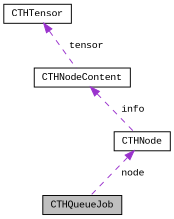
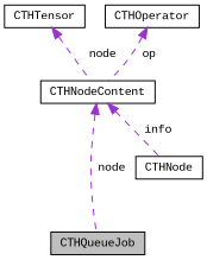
  digraph {
    fontname="Liberation Mono"
    node [color=black fillcolor=white fontname="Liberation Mono" fontsize=10 shape=record style=filled]
    edge [color=darkorchid3 dir=back fontname="Liberation Mono" fontsize=10 labelfontname=Helvetica labelfontsize=10 style=dashed]
    n1 [fillcolor=grey75 fontcolor=black height=0.2 label=CTHQueueJob width=0.4]
    n2 [height=0.2 label=CTHNode width=0.4]
    n3 [height=0.2 label=CTHNodeContent width=0.4]
    n4 [height=0.2 label=CTHTensor width=0.4]
-   n2 -> n1 [label=" node"]
+   n5 [height=0.2 label=CTHOperator width=0.4]
+   n3 -> n1 [label=" node"]
    n3 -> n2 [label=" info"]
-   n4 -> n3 [label=" tensor"]
+   n4 -> n3 [label=" node"]
+   n5 -> n3 [label=" op"]
  }
